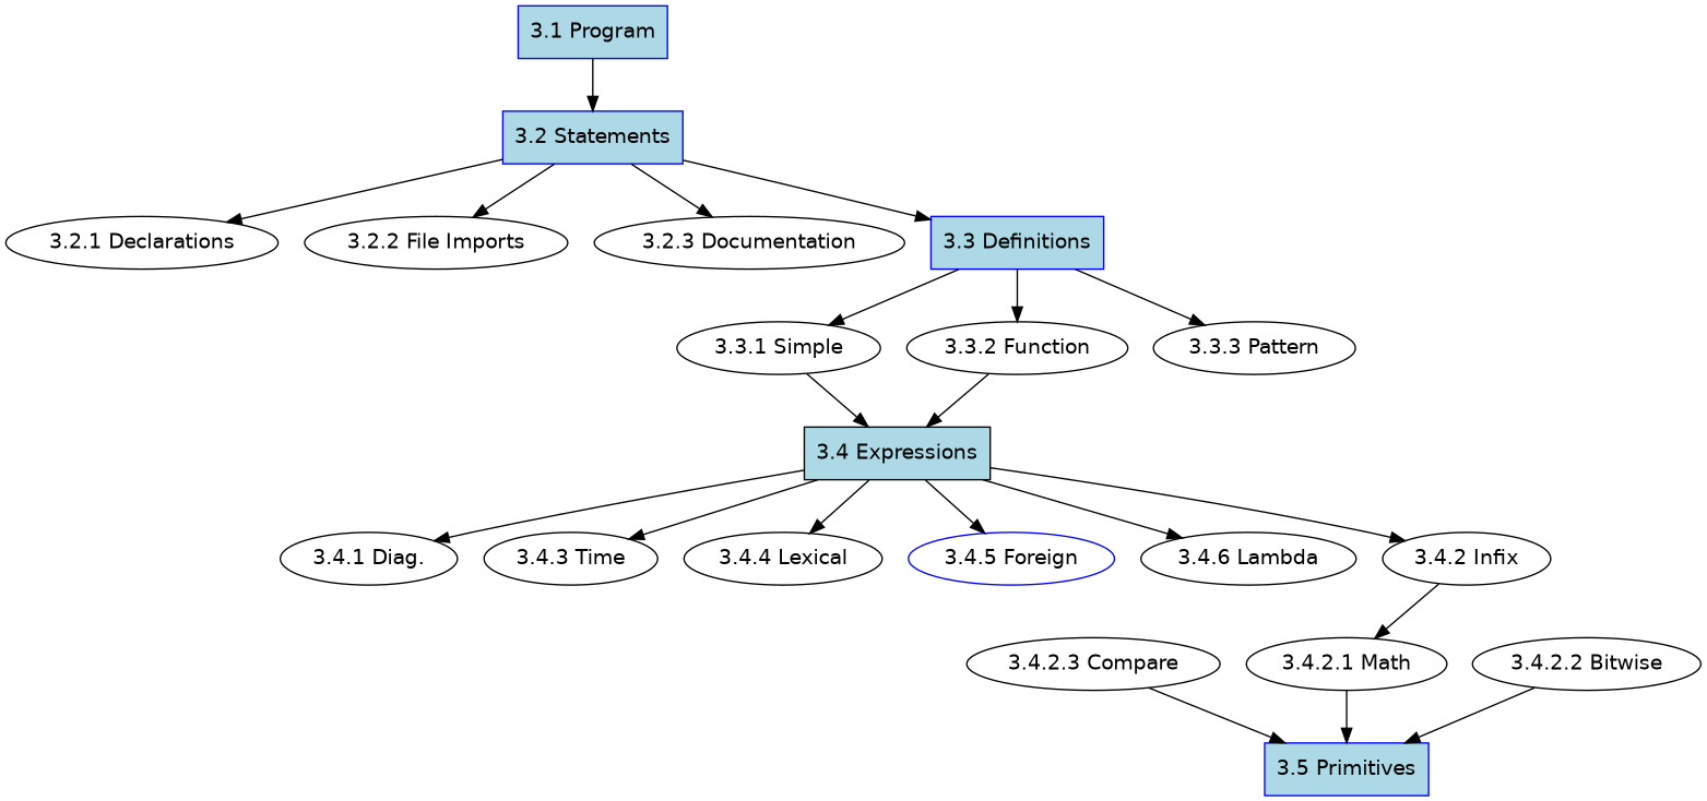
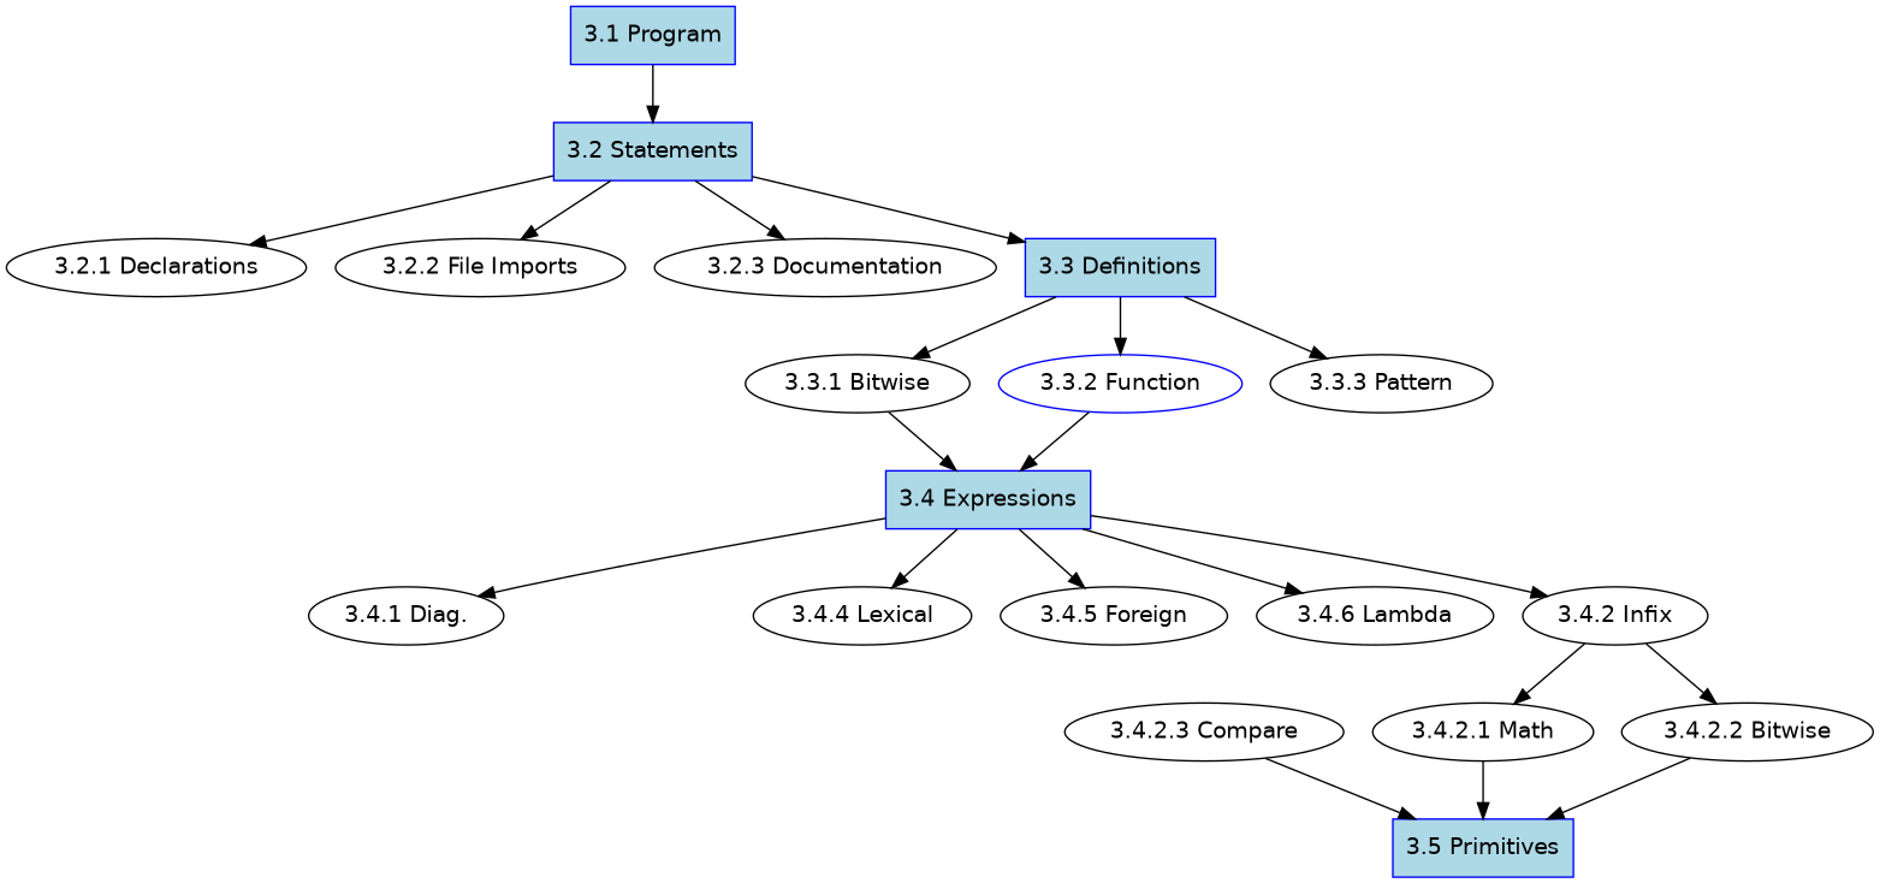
  strict digraph {
    fontname="DejaVu Sans"
    ordering=out
    root=syntax
    node [fontname="DejaVu Sans"]
    edge [fontname="DejaVu Sans"]
    n1 [label="3.2.1 Declarations"]
    n2 [label="3.2.2 File Imports"]
    n3 [label="3.2.3 Documentation"]
-   n4 [label="3.3.1 Simple"]
-   n5 [color=black fillcolor=lightblue label="3.4 Expressions" shape=box style=filled]
+   n4 [label="3.3.1 Bitwise"]
+   n5 [color=blue fillcolor=lightblue label="3.4 Expressions" shape=box style=filled]
    n6 [label="3.4.1 Diag."]
-   n7 [label="3.4.3 Time"]
    n8 [label="3.4.4 Lexical"]
-   n9 [label="3.4.5 Foreign" color=blue]
+   n9 [label="3.4.5 Foreign"]
    n10 [label="3.4.6 Lambda"]
    n11 [label="3.4.2 Infix"]
-   n12 [label="3.3.2 Function"]
+   n12 [label="3.3.2 Function" color=blue]
    n13 [label="3.3.3 Pattern"]
    n14 [label="3.4.2.1 Math"]
    n15 [color=blue fillcolor=lightblue label="3.5 Primitives" shape=box style=filled]
    n16 [label="3.4.2.2 Bitwise"]
    n17 [label="3.4.2.3 Compare"]
    n18 [color=blue fillcolor=lightblue label="3.1 Program" shape=box style=filled]
    n19 [color=blue fillcolor=lightblue label="3.2 Statements" shape=box style=filled]
    n20 [color=blue fillcolor=lightblue label="3.3 Definitions" shape=box style=filled]
    n4 -> n5
    n5 -> n6
-   n5 -> n7
    n5 -> n8
    n5 -> n9
    n5 -> n10
    n5 -> n11
    n11 -> n14
+   n11 -> n16
    n12 -> n5
    n14 -> n15
    n16 -> n15
    n17 -> n15
    n18 -> n19
    n19 -> n1
    n19 -> n2
    n19 -> n3
    n19 -> n20
    n20 -> n4
    n20 -> n12
    n20 -> n13
  }
